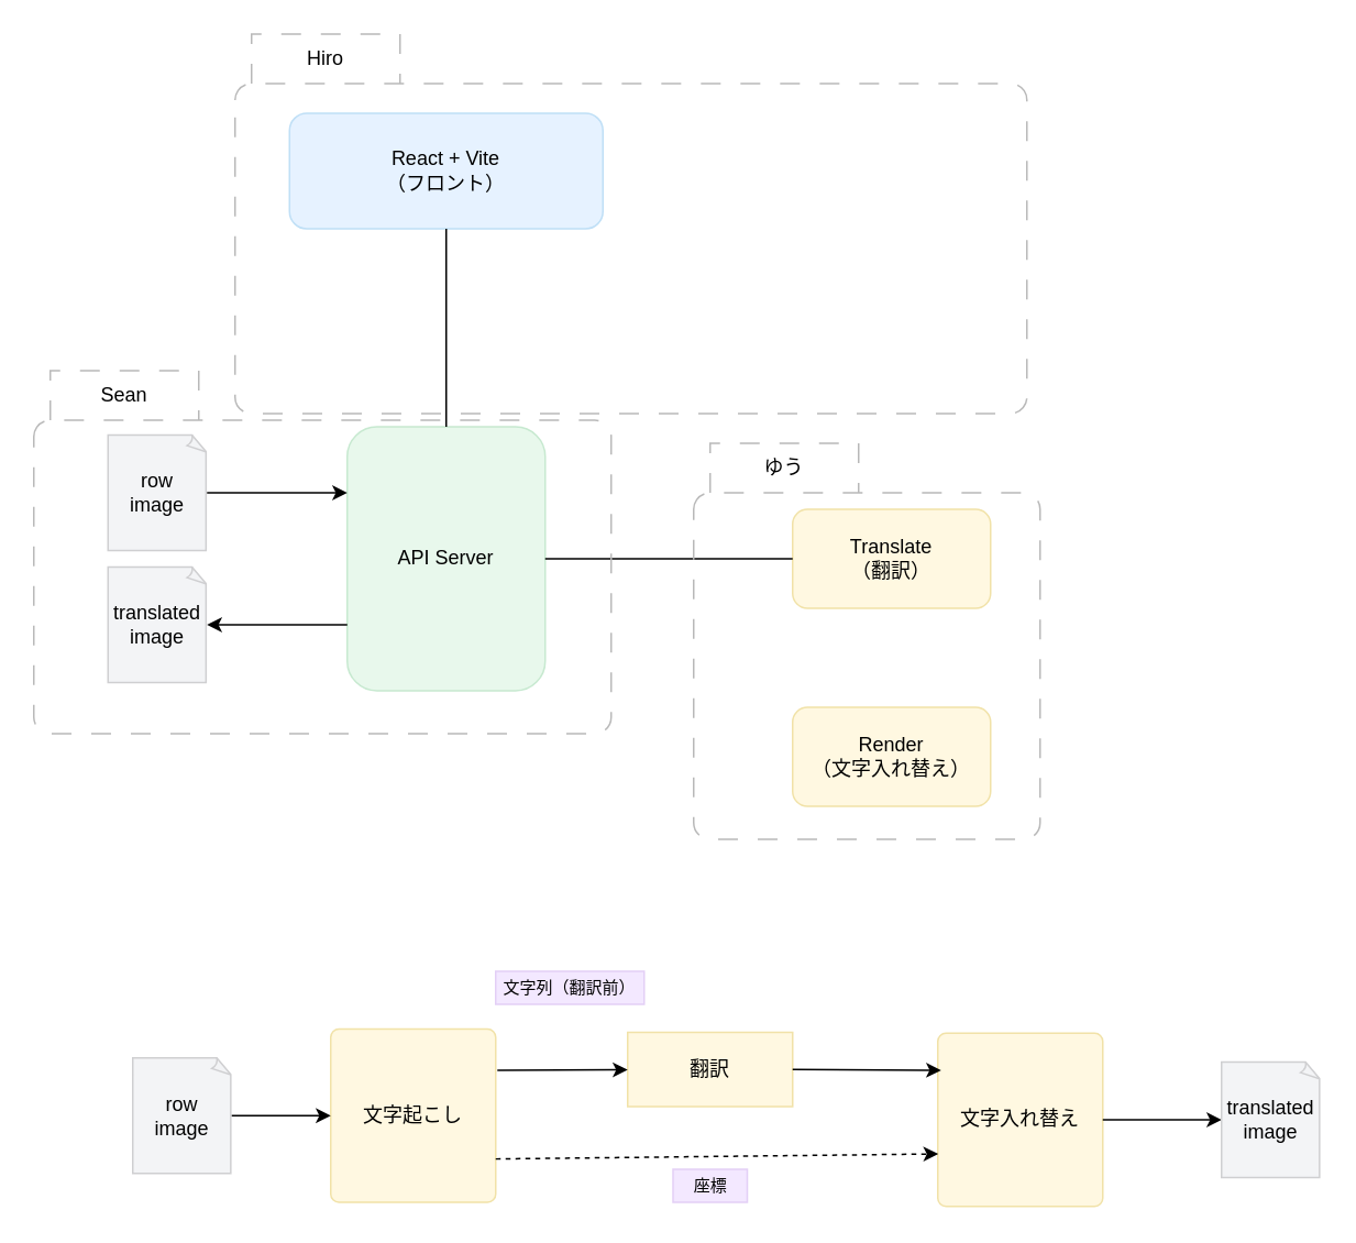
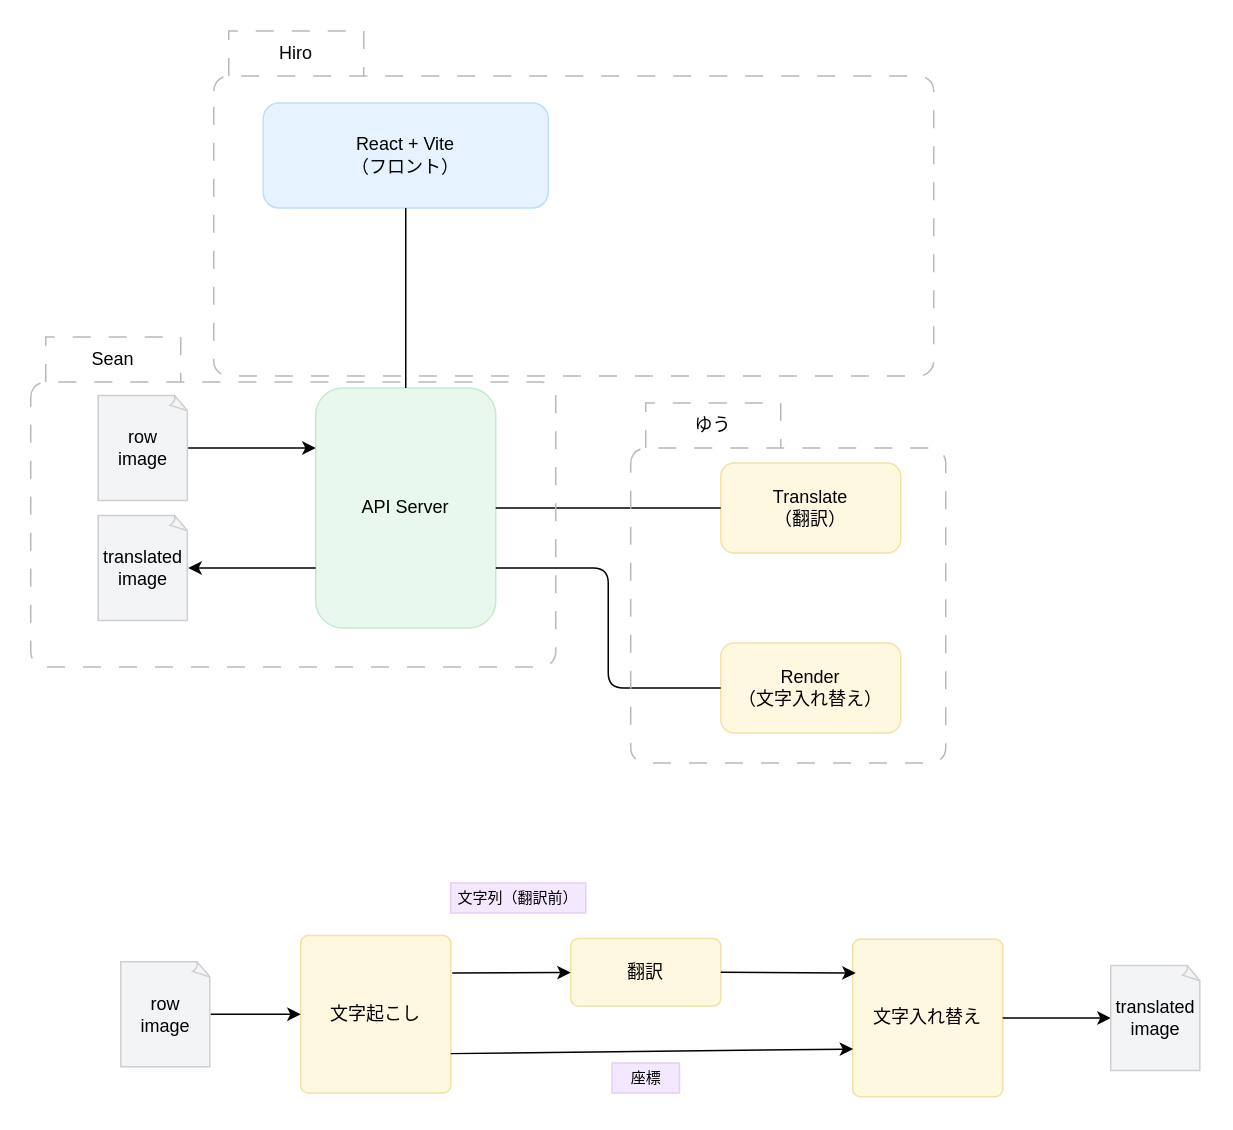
  <mxCell id="0" />
  <mxCell id="1" parent="0" />
  <mxCell id="2" value="&lt;div&gt;row&lt;/div&gt;image" style="whiteSpace=wrap;html=1;shape=mxgraph.basic.document;fillColor=#F3F4F6;strokeColor=#CFCFD1" parent="1" vertex="1"><mxGeometry x="65" y="263" width="60" height="70" as="geometry" /></mxCell>
  <mxCell id="3" value="API Server" style="rounded=1;whiteSpace=wrap;html=1;fontStyle=0;fillColor=#E8F8EC;strokeColor=#C7E9D0" parent="1" vertex="1"><mxGeometry x="210" y="258" width="120" height="160" as="geometry" /></mxCell>
  <mxCell id="4" value="Translate&lt;br&gt;（翻訳）" style="rounded=1;whiteSpace=wrap;html=1;fillColor=#FFF8E1;strokeColor=#F1E2A8" parent="1" vertex="1"><mxGeometry x="480" y="308" width="120" height="60" as="geometry" /></mxCell>
  <mxCell id="5" value="Render&lt;br&gt;（文字入れ替え）" style="rounded=1;whiteSpace=wrap;html=1;fillColor=#FFF8E1;strokeColor=#F1E2A8" parent="1" vertex="1"><mxGeometry x="480" y="428" width="120" height="60" as="geometry" /></mxCell>
  <mxCell id="6" value="" style="endArrow=none;html=1;rounded=1;edgeStyle=orthogonalEdgeStyle;exitX=1;exitY=0.5;exitDx=0;exitDy=0;entryX=0;entryY=0.5;entryDx=0;entryDy=0;" parent="1" source="3" target="4" edge="1"><mxGeometry width="50" height="50" relative="1" as="geometry"><mxPoint x="420" y="568" as="sourcePoint" /><mxPoint x="470" y="518" as="targetPoint" /><mxPoint as="offset" /></mxGeometry></mxCell>
+ <mxCell id="7" value="" style="endArrow=none;html=1;rounded=1;edgeStyle=orthogonalEdgeStyle;exitX=1;exitY=0.75;exitDx=0;exitDy=0;entryX=0;entryY=0.5;entryDx=0;entryDy=0;" parent="1" source="3" target="5" edge="1"><mxGeometry width="50" height="50" relative="1" as="geometry"><mxPoint x="420" y="608" as="sourcePoint" /><mxPoint x="470" y="558" as="targetPoint" /></mxGeometry></mxCell>
  <mxCell id="8" value="" style="endArrow=classic;html=1;rounded=1;edgeStyle=orthogonalEdgeStyle;curved=0;exitX=1;exitY=0.5;exitDx=0;exitDy=0;exitPerimeter=0;entryX=0;entryY=0.25;entryDx=0;entryDy=0;" parent="1" source="2" target="3" edge="1"><mxGeometry x="1" y="240" width="50" height="50" relative="1" as="geometry"><mxPoint x="210" y="388" as="sourcePoint" /><mxPoint x="260" y="338" as="targetPoint" /><mxPoint x="240" y="230" as="offset" /></mxGeometry></mxCell>
  <mxCell id="9" value="React + Vite&lt;br&gt;&lt;div&gt;&lt;span&gt;（フロント）&lt;/span&gt;&lt;/div&gt;" style="rounded=1;whiteSpace=wrap;html=1;labelBackgroundColor=none;fillColor=#E6F2FF;strokeColor=#BFDFF6" parent="1" vertex="1"><mxGeometry x="175" y="68" width="190" height="70" as="geometry" /></mxCell>
  <mxCell id="10" value="" style="endArrow=none;html=1;rounded=1;edgeStyle=orthogonalEdgeStyle;entryX=0.5;entryY=1;entryDx=0;entryDy=0;exitX=0.5;exitY=0;exitDx=0;exitDy=0;" parent="1" source="3" target="9" edge="1"><mxGeometry width="50" height="50" relative="1" as="geometry"><mxPoint x="270" y="258" as="sourcePoint" /><mxPoint x="550" y="268" as="targetPoint" /><mxPoint as="offset" /></mxGeometry></mxCell>
  <mxCell id="11" value="&lt;div&gt;translated&lt;/div&gt;image" style="whiteSpace=wrap;html=1;shape=mxgraph.basic.document;fillColor=#F3F4F6;strokeColor=#CFCFD1" parent="1" vertex="1"><mxGeometry x="65" y="343" width="60" height="70" as="geometry" /></mxCell>
  <mxCell id="12" value="" style="endArrow=none;html=1;rounded=1;edgeStyle=orthogonalEdgeStyle;curved=0;exitX=1;exitY=0.5;exitDx=0;exitDy=0;exitPerimeter=0;entryX=0;entryY=0.75;entryDx=0;entryDy=0;startArrow=classic;startFill=1;endFill=0;" parent="1" source="11" target="3" edge="1"><mxGeometry x="1" y="240" width="50" height="50" relative="1" as="geometry"><mxPoint x="190" y="458" as="sourcePoint" /><mxPoint x="190" y="368" as="targetPoint" /><mxPoint x="240" y="230" as="offset" /></mxGeometry></mxCell>
  <mxCell id="13" value="文字起こし" style="html=1;rounded=1;absoluteArcSize=1;arcSize=10;whiteSpace=wrap;fillColor=#FFF8E1;strokeColor=#F1E2A8" parent="1" vertex="1"><mxGeometry x="200" y="623" width="100" height="105" as="geometry" /></mxCell>
- <mxCell id="14" value="翻訳" style="html=1;absoluteArcSize=1;arcSize=10;whiteSpace=wrap;fillColor=#FFF8E1;strokeColor=#F1E2A8;rounded=0;" parent="1" vertex="1"><mxGeometry x="380" y="625" width="100" height="45" as="geometry" /></mxCell>
+ <mxCell id="14" value="翻訳" style="html=1;rounded=1;absoluteArcSize=1;arcSize=10;whiteSpace=wrap;fillColor=#FFF8E1;strokeColor=#F1E2A8" parent="1" vertex="1"><mxGeometry x="380" y="625" width="100" height="45" as="geometry" /></mxCell>
  <mxCell id="15" value="" style="html=1;rounded=0;labelBackgroundColor=none;align=left;spacingLeft=5;endArrow=classic;endFill=1;" parent="1" target="14" edge="1"><mxGeometry relative="1" as="geometry"><mxPoint x="301" y="648" as="sourcePoint" /></mxGeometry></mxCell>
  <mxCell id="16" value="文字入れ替え" style="html=1;rounded=1;absoluteArcSize=1;arcSize=10;whiteSpace=wrap;fillColor=#FFF8E1;strokeColor=#F1E2A8" parent="1" vertex="1"><mxGeometry x="568" y="625.5" width="100" height="105" as="geometry" /></mxCell>
  <mxCell id="17" value="" style="html=1;rounded=0;labelBackgroundColor=none;align=left;spacingLeft=5;endArrow=classic;endFill=1;exitX=1;exitY=0.5;exitDx=0;exitDy=0;" parent="1" source="14" edge="1"><mxGeometry relative="1" as="geometry"><mxPoint x="550" y="676" as="sourcePoint" /><mxPoint x="570" y="648" as="targetPoint" /></mxGeometry></mxCell>
  <mxCell id="18" value="&lt;div&gt;row&lt;/div&gt;image" style="whiteSpace=wrap;html=1;shape=mxgraph.basic.document;fillColor=#F3F4F6;strokeColor=#CFCFD1" parent="1" vertex="1"><mxGeometry x="80" y="640.5" width="60" height="70" as="geometry" /></mxCell>
  <mxCell id="19" value="" style="endArrow=classic;html=1;rounded=1;edgeStyle=orthogonalEdgeStyle;curved=0;exitX=1;exitY=0.5;exitDx=0;exitDy=0;exitPerimeter=0;entryX=0;entryY=0.5;entryDx=0;entryDy=0;" parent="1" source="18" target="13" edge="1"><mxGeometry x="1" y="240" width="50" height="50" relative="1" as="geometry"><mxPoint x="200" y="768" as="sourcePoint" /><mxPoint x="190" y="678" as="targetPoint" /><mxPoint x="240" y="230" as="offset" /></mxGeometry></mxCell>
- <mxCell id="20" value="" style="endArrow=classic;html=1;rounded=0;exitX=1;exitY=0.75;exitDx=0;exitDy=0;entryX=0.003;entryY=0.697;entryDx=0;entryDy=0;entryPerimeter=0;dashed=1;" parent="1" source="13" target="16" edge="1"><mxGeometry width="50" height="50" relative="1" as="geometry"><mxPoint x="440" y="698" as="sourcePoint" /><mxPoint x="490" y="648" as="targetPoint" /></mxGeometry></mxCell>
+ <mxCell id="20" value="" style="endArrow=classic;html=1;rounded=0;exitX=1;exitY=0.75;exitDx=0;exitDy=0;entryX=0.003;entryY=0.697;entryDx=0;entryDy=0;entryPerimeter=0;" parent="1" source="13" target="16" edge="1"><mxGeometry width="50" height="50" relative="1" as="geometry"><mxPoint x="440" y="698" as="sourcePoint" /><mxPoint x="490" y="648" as="targetPoint" /></mxGeometry></mxCell>
  <mxCell id="21" value="文字列（翻訳前）" style="rounded=0;whiteSpace=wrap;html=1;fontSize=10;fillColor=#F3E8FF;strokeColor=#E3CFF6" parent="1" vertex="1"><mxGeometry x="300" y="588" width="90" height="20" as="geometry" /></mxCell>
  <mxCell id="22" value="座標" style="rounded=0;whiteSpace=wrap;html=1;fontSize=10;fillColor=#F3E8FF;strokeColor=#E3CFF6" parent="1" vertex="1"><mxGeometry x="407.5" y="708" width="45" height="20" as="geometry" /></mxCell>
  <mxCell id="23" value="" style="endArrow=none;html=1;rounded=1;edgeStyle=orthogonalEdgeStyle;curved=0;entryX=1;entryY=0.5;entryDx=0;entryDy=0;startArrow=classic;startFill=1;endFill=0;exitX=0;exitY=0.5;exitDx=0;exitDy=0;exitPerimeter=0;" parent="1" source="24" target="16" edge="1"><mxGeometry x="1" y="240" width="50" height="50" relative="1" as="geometry"><mxPoint x="910" y="688" as="sourcePoint" /><mxPoint x="815" y="588" as="targetPoint" /><mxPoint x="240" y="230" as="offset" /></mxGeometry></mxCell>
  <mxCell id="24" value="&lt;div&gt;translated&lt;/div&gt;image" style="whiteSpace=wrap;html=1;shape=mxgraph.basic.document;fillColor=#F3F4F6;strokeColor=#CFCFD1" parent="1" vertex="1"><mxGeometry x="740" y="643" width="60" height="70" as="geometry" /></mxCell>
  <mxCell id="25" value="ゆう" style="shape=folder;align=center;verticalAlign=middle;fontStyle=0;tabWidth=100;tabHeight=30;tabPosition=left;boundedLbl=1;labelInHeader=1;rounded=1;absoluteArcSize=1;arcSize=10;labelBackgroundColor=none;fontColor=default;html=1;whiteSpace=wrap;fillColor=none;dashed=1;dashPattern=12 12;strokeColor=#B9B9B9;shadow=0;" parent="1" vertex="1"><mxGeometry x="420" y="268" width="210" height="240" as="geometry" /></mxCell>
  <mxCell id="26" value="Sean" style="shape=folder;align=center;verticalAlign=middle;fontStyle=0;tabWidth=100;tabHeight=30;tabPosition=left;boundedLbl=1;labelInHeader=1;rounded=1;absoluteArcSize=1;arcSize=10;labelBackgroundColor=none;fontColor=default;html=1;whiteSpace=wrap;fillColor=none;dashed=1;dashPattern=12 12;strokeColor=#B9B9B9;shadow=0;" parent="1" vertex="1"><mxGeometry x="20" y="224" width="350" height="220" as="geometry" /></mxCell>
  <mxCell id="27" value="Hiro" style="shape=folder;align=center;verticalAlign=middle;fontStyle=0;tabWidth=100;tabHeight=30;tabPosition=left;boundedLbl=1;labelInHeader=1;rounded=1;absoluteArcSize=1;arcSize=10;labelBackgroundColor=none;fontColor=default;html=1;whiteSpace=wrap;fillColor=none;dashed=1;dashPattern=12 12;strokeColor=#B9B9B9;shadow=0;" parent="1" vertex="1"><mxGeometry x="142" y="20" width="480" height="230" as="geometry" /></mxCell>
